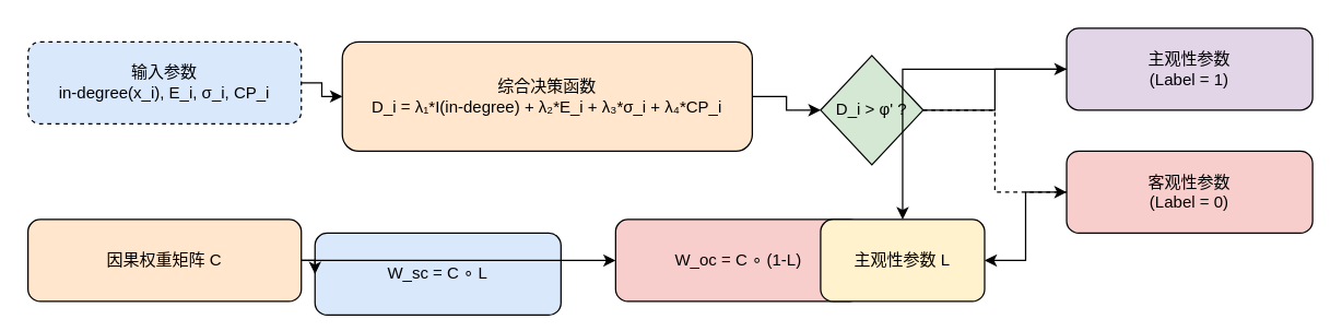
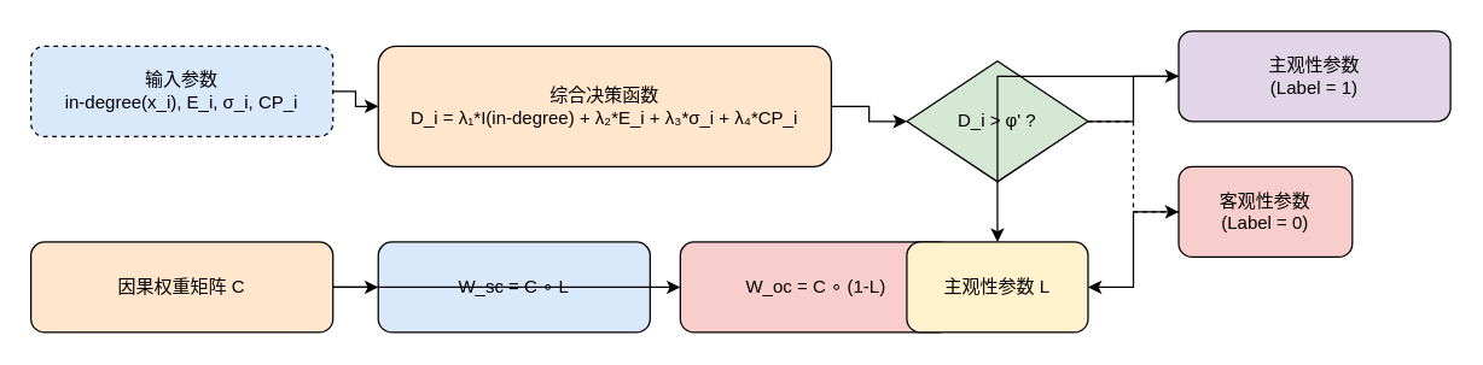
  <mxCell id="0" />
  <mxCell id="1" parent="0" />
  <mxCell id="2" value="输入参数&#10;in-degree(x_i), E_i, σ_i, CP_i" style="rounded=1;whiteSpace=wrap;html=1;fillColor=#dae8fc;dashed=1;" vertex="1" parent="1"><mxGeometry x="20" y="30" width="200" height="60" as="geometry" /></mxCell>
  <mxCell id="3" value="综合决策函数&#10;D_i = λ₁*I(in-degree) + λ₂*E_i + λ₃*σ_i + λ₄*CP_i" style="rounded=1;whiteSpace=wrap;html=1;fillColor=#ffe6cc;" vertex="1" parent="1"><mxGeometry x="250" y="30" width="300" height="80" as="geometry" /></mxCell>
- <mxCell id="4" value="D_i &gt; φ' ?" style="rhombus;whiteSpace=wrap;html=1;fillColor=#d5e8d4;" vertex="1" parent="1"><mxGeometry x="600" y="40" width="75" height="80" as="geometry" /></mxCell>
+ <mxCell id="4" value="D_i &gt; φ' ?" style="rhombus;whiteSpace=wrap;html=1;fillColor=#d5e8d4;" vertex="1" parent="1"><mxGeometry x="600" y="40" width="120" height="80" as="geometry" /></mxCell>
  <mxCell id="5" value="主观性参数&#10;(Label = 1)" style="rounded=1;whiteSpace=wrap;html=1;fillColor=#e1d5e7;" vertex="1" parent="1"><mxGeometry x="780" y="20" width="180" height="60" as="geometry" /></mxCell>
- <mxCell id="6" value="客观性参数&#10;(Label = 0)" style="rounded=1;whiteSpace=wrap;html=1;fillColor=#f8cecc;" vertex="1" parent="1"><mxGeometry x="780" y="110" width="180" height="60" as="geometry" /></mxCell>
+ <mxCell id="6" value="客观性参数&#10;(Label = 0)" style="rounded=1;whiteSpace=wrap;html=1;fillColor=#f8cecc;" vertex="1" parent="1"><mxGeometry x="780" y="110" width="115" height="60" as="geometry" /></mxCell>
  <mxCell id="7" value="因果权重矩阵 C" style="rounded=1;whiteSpace=wrap;html=1;fillColor=#ffe6cc;" vertex="1" parent="1"><mxGeometry x="20" y="160" width="200" height="60" as="geometry" /></mxCell>
- <mxCell id="8" value="W_sc = C ∘ L" style="rounded=1;whiteSpace=wrap;html=1;fillColor=#dae8fc;" vertex="1" parent="1"><mxGeometry x="230" y="170" width="180" height="60" as="geometry" /></mxCell>
+ <mxCell id="8" value="W_sc = C ∘ L" style="rounded=1;whiteSpace=wrap;html=1;fillColor=#dae8fc;" vertex="1" parent="1"><mxGeometry x="250" y="160" width="180" height="60" as="geometry" /></mxCell>
  <mxCell id="9" value="W_oc = C ∘ (1-L)" style="rounded=1;whiteSpace=wrap;html=1;fillColor=#f8cecc;" vertex="1" parent="1"><mxGeometry x="450" y="160" width="180" height="60" as="geometry" /></mxCell>
  <mxCell id="10" value="主观性参数 L" style="rounded=1;whiteSpace=wrap;html=1;fillColor=#fff2cc;" vertex="1" parent="1"><mxGeometry x="600" y="160" width="120" height="60" as="geometry" /></mxCell>
  <mxCell id="11" style="edgeStyle=orthogonalEdgeStyle;rounded=0;html=1;" edge="1" parent="1" source="2" target="3"><mxGeometry relative="1" as="geometry" /></mxCell>
  <mxCell id="12" style="edgeStyle=orthogonalEdgeStyle;rounded=0;html=1;" edge="1" parent="1" source="3" target="4"><mxGeometry relative="1" as="geometry" /></mxCell>
  <mxCell id="13" style="edgeStyle=orthogonalEdgeStyle;rounded=0;html=1;" edge="1" parent="1" source="4" target="5"><mxGeometry relative="1" as="geometry" /></mxCell>
  <mxCell id="14" style="edgeStyle=orthogonalEdgeStyle;rounded=0;html=1;dashed=1;" edge="1" parent="1" source="4" target="6"><mxGeometry relative="1" as="geometry" /></mxCell>
  <mxCell id="15" style="edgeStyle=orthogonalEdgeStyle;rounded=0;html=1;" edge="1" parent="1" source="7" target="8"><mxGeometry relative="1" as="geometry" /></mxCell>
  <mxCell id="16" style="edgeStyle=orthogonalEdgeStyle;rounded=0;html=1;" edge="1" parent="1" source="7" target="9"><mxGeometry relative="1" as="geometry" /></mxCell>
  <mxCell id="17" style="edgeStyle=orthogonalEdgeStyle;rounded=0;html=1;" edge="1" parent="1" source="5" target="10"><mxGeometry relative="1" as="geometry" /></mxCell>
  <mxCell id="18" style="edgeStyle=orthogonalEdgeStyle;rounded=0;html=1;" edge="1" parent="1" source="6" target="10"><mxGeometry relative="1" as="geometry" /></mxCell>
